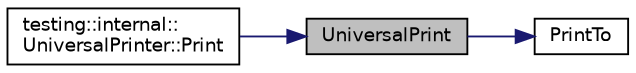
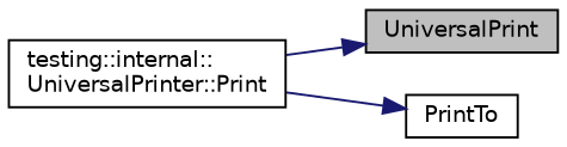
  digraph {
    rankdir=LR
    node [color=black fontname=Helvetica fontsize=10 shape=record]
    edge [color=midnightblue fontname=Helvetica fontsize=10 labelfontname=Helvetica labelfontsize=10 style=solid]
    n1 [fillcolor=grey75 fontcolor=black height=0.2 label=UniversalPrint style=filled width=0.4]
    n2 [height=0.2 label="testing::internal::\lUniversalPrinter::Print" width=0.4]
    n3 [height=0.2 label=PrintTo width=0.4]
    n2 -> n1
-   n1 -> n3
+   n2 -> n3
  }
